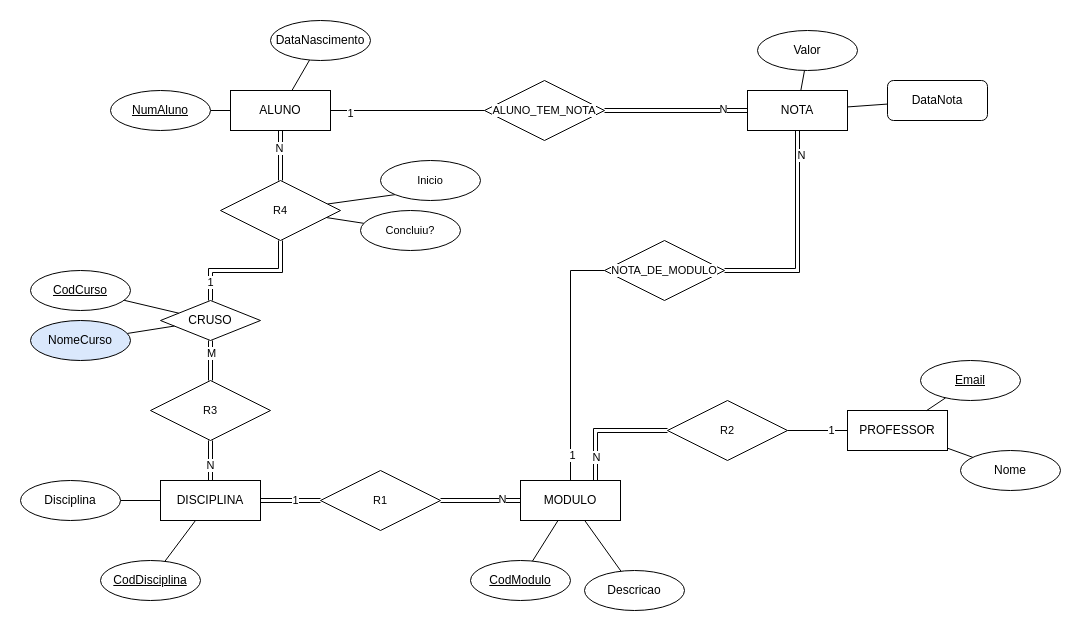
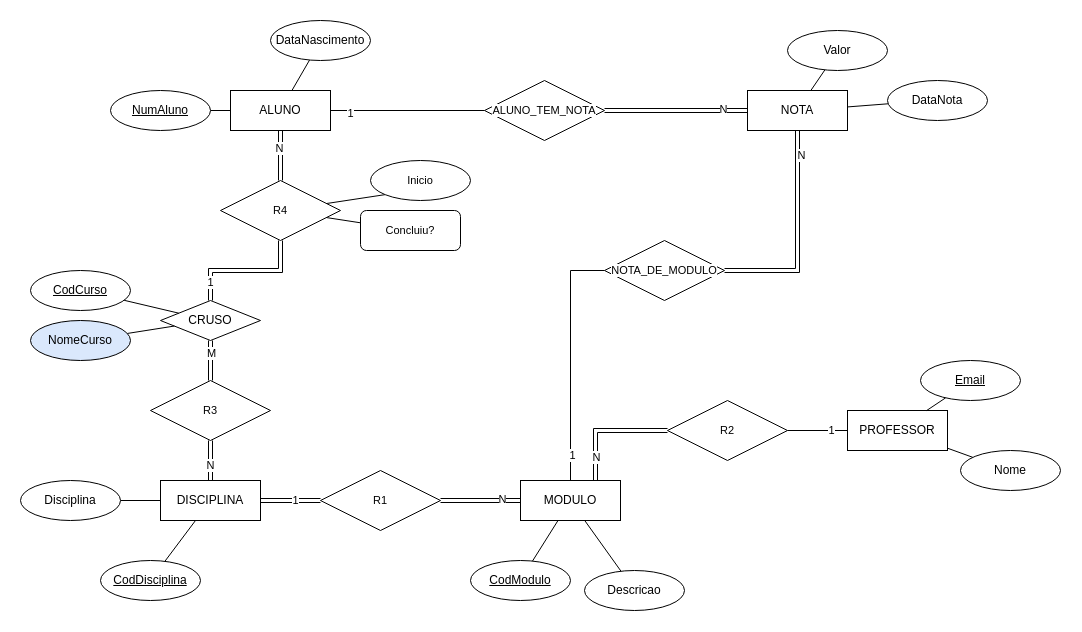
  <mxCell id="0" />
  <mxCell id="1" parent="0" />
  <mxCell id="2" style="shape=connector;rounded=0;orthogonalLoop=1;jettySize=auto;html=1;strokeColor=default;align=center;verticalAlign=middle;fontFamily=Helvetica;fontSize=11;fontColor=default;labelBackgroundColor=default;endArrow=none;endFill=0;edgeStyle=orthogonalEdgeStyle;" parent="1" source="6" target="52" edge="1"><mxGeometry relative="1" as="geometry" /></mxCell>
  <mxCell id="3" value="1" style="edgeLabel;html=1;align=center;verticalAlign=middle;resizable=0;points=[];fontFamily=Helvetica;fontSize=11;fontColor=default;labelBackgroundColor=default;" parent="2" vertex="1" connectable="0"><mxGeometry x="-0.753" y="-2" relative="1" as="geometry"><mxPoint as="offset" /></mxGeometry></mxCell>
  <mxCell id="4" style="edgeStyle=orthogonalEdgeStyle;shape=link;rounded=0;orthogonalLoop=1;jettySize=auto;html=1;entryX=0.5;entryY=0;entryDx=0;entryDy=0;strokeColor=default;align=center;verticalAlign=middle;fontFamily=Helvetica;fontSize=11;fontColor=default;labelBackgroundColor=default;endArrow=none;endFill=0;" parent="1" source="6" target="63" edge="1"><mxGeometry relative="1" as="geometry" /></mxCell>
  <mxCell id="5" value="N" style="edgeLabel;html=1;align=center;verticalAlign=middle;resizable=0;points=[];fontFamily=Helvetica;fontSize=11;fontColor=default;labelBackgroundColor=default;" parent="4" vertex="1" connectable="0"><mxGeometry x="-0.32" y="-2" relative="1" as="geometry"><mxPoint as="offset" /></mxGeometry></mxCell>
  <mxCell id="6" value="ALUNO" style="whiteSpace=wrap;html=1;align=center;" parent="1" vertex="1"><mxGeometry x="230" y="90" width="100" height="40" as="geometry" /></mxCell>
  <mxCell id="7" style="edgeStyle=orthogonalEdgeStyle;shape=link;rounded=0;orthogonalLoop=1;jettySize=auto;html=1;strokeColor=default;align=center;verticalAlign=middle;fontFamily=Helvetica;fontSize=11;fontColor=default;labelBackgroundColor=default;endArrow=none;endFill=0;" parent="1" source="9" target="52" edge="1"><mxGeometry relative="1" as="geometry" /></mxCell>
  <mxCell id="8" value="N" style="edgeLabel;html=1;align=center;verticalAlign=middle;resizable=0;points=[];fontFamily=Helvetica;fontSize=11;fontColor=default;labelBackgroundColor=default;" parent="7" vertex="1" connectable="0"><mxGeometry x="-0.65" y="-2" relative="1" as="geometry"><mxPoint as="offset" /></mxGeometry></mxCell>
  <mxCell id="9" value="NOTA" style="whiteSpace=wrap;html=1;align=center;" parent="1" vertex="1"><mxGeometry x="747" y="90" width="100" height="40" as="geometry" /></mxCell>
  <mxCell id="10" style="edgeStyle=orthogonalEdgeStyle;shape=connector;rounded=0;orthogonalLoop=1;jettySize=auto;html=1;entryX=1;entryY=0.5;entryDx=0;entryDy=0;strokeColor=default;align=center;verticalAlign=middle;fontFamily=Helvetica;fontSize=11;fontColor=default;labelBackgroundColor=default;endArrow=none;endFill=0;" parent="1" source="12" target="58" edge="1"><mxGeometry relative="1" as="geometry" /></mxCell>
  <mxCell id="11" value="1" style="edgeLabel;html=1;align=center;verticalAlign=middle;resizable=0;points=[];fontFamily=Helvetica;fontSize=11;fontColor=default;labelBackgroundColor=default;" parent="10" vertex="1" connectable="0"><mxGeometry x="-0.433" y="-1" relative="1" as="geometry"><mxPoint as="offset" /></mxGeometry></mxCell>
  <mxCell id="12" value="PROFESSOR" style="whiteSpace=wrap;html=1;align=center;" parent="1" vertex="1"><mxGeometry x="847" y="410" width="100" height="40" as="geometry" /></mxCell>
  <mxCell id="13" style="edgeStyle=orthogonalEdgeStyle;shape=connector;rounded=0;orthogonalLoop=1;jettySize=auto;html=1;entryX=0;entryY=0.5;entryDx=0;entryDy=0;strokeColor=default;align=center;verticalAlign=middle;fontFamily=Helvetica;fontSize=11;fontColor=default;labelBackgroundColor=default;endArrow=none;endFill=0;" parent="1" source="17" target="55" edge="1"><mxGeometry relative="1" as="geometry" /></mxCell>
  <mxCell id="14" value="1" style="edgeLabel;html=1;align=center;verticalAlign=middle;resizable=0;points=[];fontFamily=Helvetica;fontSize=11;fontColor=default;labelBackgroundColor=default;" parent="13" vertex="1" connectable="0"><mxGeometry x="-0.787" y="-1" relative="1" as="geometry"><mxPoint as="offset" /></mxGeometry></mxCell>
  <mxCell id="15" style="edgeStyle=orthogonalEdgeStyle;shape=link;rounded=0;orthogonalLoop=1;jettySize=auto;html=1;entryX=1;entryY=0.5;entryDx=0;entryDy=0;strokeColor=default;align=center;verticalAlign=middle;fontFamily=Helvetica;fontSize=11;fontColor=default;labelBackgroundColor=default;endArrow=none;endFill=0;" parent="1" source="17" target="59" edge="1"><mxGeometry relative="1" as="geometry" /></mxCell>
  <mxCell id="16" value="N" style="edgeLabel;html=1;align=center;verticalAlign=middle;resizable=0;points=[];fontFamily=Helvetica;fontSize=11;fontColor=default;labelBackgroundColor=default;" parent="15" vertex="1" connectable="0"><mxGeometry x="-0.525" y="-2" relative="1" as="geometry"><mxPoint as="offset" /></mxGeometry></mxCell>
  <mxCell id="17" value="MODULO" style="whiteSpace=wrap;html=1;align=center;" parent="1" vertex="1"><mxGeometry x="520" y="480" width="100" height="40" as="geometry" /></mxCell>
  <mxCell id="18" style="edgeStyle=orthogonalEdgeStyle;shape=link;rounded=0;orthogonalLoop=1;jettySize=auto;html=1;entryX=0;entryY=0.5;entryDx=0;entryDy=0;strokeColor=default;align=center;verticalAlign=middle;fontFamily=Helvetica;fontSize=11;fontColor=default;labelBackgroundColor=default;endArrow=none;endFill=0;" parent="1" source="22" target="59" edge="1"><mxGeometry relative="1" as="geometry" /></mxCell>
  <mxCell id="19" value="1" style="edgeLabel;html=1;align=center;verticalAlign=middle;resizable=0;points=[];fontFamily=Helvetica;fontSize=11;fontColor=default;labelBackgroundColor=default;" parent="18" vertex="1" connectable="0"><mxGeometry x="0.133" y="1" relative="1" as="geometry"><mxPoint as="offset" /></mxGeometry></mxCell>
  <mxCell id="20" style="edgeStyle=orthogonalEdgeStyle;shape=link;rounded=0;orthogonalLoop=1;jettySize=auto;html=1;strokeColor=default;align=center;verticalAlign=middle;fontFamily=Helvetica;fontSize=11;fontColor=default;labelBackgroundColor=default;endArrow=none;endFill=0;" parent="1" source="22" target="60" edge="1"><mxGeometry relative="1" as="geometry" /></mxCell>
  <mxCell id="21" value="N" style="edgeLabel;html=1;align=center;verticalAlign=middle;resizable=0;points=[];fontFamily=Helvetica;fontSize=11;fontColor=default;labelBackgroundColor=default;" parent="20" vertex="1" connectable="0"><mxGeometry x="-0.2" y="1" relative="1" as="geometry"><mxPoint as="offset" /></mxGeometry></mxCell>
  <mxCell id="22" value="DISCIPLINA" style="whiteSpace=wrap;html=1;align=center;" parent="1" vertex="1"><mxGeometry y="480" width="100" height="40" as="geometry" x="160" /></mxCell>
  <mxCell id="23" style="edgeStyle=orthogonalEdgeStyle;shape=link;rounded=0;orthogonalLoop=1;jettySize=auto;html=1;entryX=0.5;entryY=0;entryDx=0;entryDy=0;strokeColor=default;align=center;verticalAlign=middle;fontFamily=Helvetica;fontSize=11;fontColor=default;labelBackgroundColor=default;endArrow=none;endFill=0;" parent="1" source="27" target="60" edge="1"><mxGeometry relative="1" as="geometry" /></mxCell>
  <mxCell id="24" value="M" style="edgeLabel;html=1;align=center;verticalAlign=middle;resizable=0;points=[];fontFamily=Helvetica;fontSize=11;fontColor=default;labelBackgroundColor=default;" parent="23" vertex="1" connectable="0"><mxGeometry x="-0.4" relative="1" as="geometry"><mxPoint as="offset" /></mxGeometry></mxCell>
  <mxCell id="25" style="edgeStyle=orthogonalEdgeStyle;shape=link;rounded=0;orthogonalLoop=1;jettySize=auto;html=1;entryX=0.5;entryY=1;entryDx=0;entryDy=0;strokeColor=default;align=center;verticalAlign=middle;fontFamily=Helvetica;fontSize=11;fontColor=default;labelBackgroundColor=default;endArrow=none;endFill=0;" parent="1" source="27" target="63" edge="1"><mxGeometry relative="1" as="geometry" /></mxCell>
  <mxCell id="26" value="1" style="edgeLabel;html=1;align=center;verticalAlign=middle;resizable=0;points=[];fontFamily=Helvetica;fontSize=11;fontColor=default;labelBackgroundColor=default;" parent="25" vertex="1" connectable="0"><mxGeometry x="-0.708" y="1" relative="1" as="geometry"><mxPoint as="offset" /></mxGeometry></mxCell>
  <mxCell id="27" value="CRUSO" style="rhombus;whiteSpace=wrap;html=1;align=center;" parent="1" vertex="1"><mxGeometry y="300" width="100" height="40" as="geometry" x="160" /></mxCell>
  <mxCell id="28" style="edgeStyle=none;shape=connector;rounded=0;orthogonalLoop=1;jettySize=auto;html=1;strokeColor=default;align=center;verticalAlign=middle;fontFamily=Helvetica;fontSize=11;fontColor=default;labelBackgroundColor=default;endArrow=none;endFill=0;" parent="1" source="29" target="6" edge="1"><mxGeometry relative="1" as="geometry" /></mxCell>
  <mxCell id="29" value="DataNascimento" style="ellipse;whiteSpace=wrap;html=1;align=center;" parent="1" vertex="1"><mxGeometry x="270" y="20" width="100" height="40" as="geometry" /></mxCell>
  <mxCell id="30" style="edgeStyle=none;shape=connector;rounded=0;orthogonalLoop=1;jettySize=auto;html=1;strokeColor=default;align=center;verticalAlign=middle;fontFamily=Helvetica;fontSize=11;fontColor=default;labelBackgroundColor=default;endArrow=none;endFill=0;" parent="1" source="31" target="6" edge="1"><mxGeometry relative="1" as="geometry" /></mxCell>
  <mxCell id="31" value="NumAluno" style="ellipse;whiteSpace=wrap;html=1;align=center;fontStyle=4;" parent="1" vertex="1"><mxGeometry x="110" y="90" width="100" height="40" as="geometry" /></mxCell>
  <mxCell id="32" style="edgeStyle=none;shape=connector;rounded=0;orthogonalLoop=1;jettySize=auto;html=1;strokeColor=default;align=center;verticalAlign=middle;fontFamily=Helvetica;fontSize=11;fontColor=default;labelBackgroundColor=default;endArrow=none;endFill=0;" parent="1" source="33" target="9" edge="1"><mxGeometry relative="1" as="geometry" /></mxCell>
- <mxCell id="33" value="Valor" style="ellipse;whiteSpace=wrap;html=1;align=center;" parent="1" vertex="1"><mxGeometry x="757" y="30" width="100" height="40" as="geometry" /></mxCell>
+ <mxCell id="33" value="Valor" style="ellipse;whiteSpace=wrap;html=1;align=center;" parent="1" vertex="1"><mxGeometry x="787" y="30" width="100" height="40" as="geometry" /></mxCell>
  <mxCell id="34" style="edgeStyle=none;shape=connector;rounded=0;orthogonalLoop=1;jettySize=auto;html=1;strokeColor=default;align=center;verticalAlign=middle;fontFamily=Helvetica;fontSize=11;fontColor=default;labelBackgroundColor=default;endArrow=none;endFill=0;" parent="1" source="35" target="9" edge="1"><mxGeometry relative="1" as="geometry" /></mxCell>
- <mxCell id="35" value="DataNota" style="whiteSpace=wrap;html=1;align=center;rounded=1;" parent="1" vertex="1"><mxGeometry x="887" y="80" width="100" height="40" as="geometry" /></mxCell>
+ <mxCell id="35" value="DataNota" style="ellipse;whiteSpace=wrap;html=1;align=center;" parent="1" vertex="1"><mxGeometry x="887" y="80" width="100" height="40" as="geometry" /></mxCell>
  <mxCell id="36" style="edgeStyle=none;shape=connector;rounded=0;orthogonalLoop=1;jettySize=auto;html=1;strokeColor=default;align=center;verticalAlign=middle;fontFamily=Helvetica;fontSize=11;fontColor=default;labelBackgroundColor=default;endArrow=none;endFill=0;" parent="1" source="37" target="12" edge="1"><mxGeometry relative="1" as="geometry" /></mxCell>
  <mxCell id="37" value="Email" style="ellipse;whiteSpace=wrap;html=1;align=center;fontStyle=4;" parent="1" vertex="1"><mxGeometry x="920" y="360" width="100" height="40" as="geometry" /></mxCell>
  <mxCell id="38" style="edgeStyle=none;shape=connector;rounded=0;orthogonalLoop=1;jettySize=auto;html=1;strokeColor=default;align=center;verticalAlign=middle;fontFamily=Helvetica;fontSize=11;fontColor=default;labelBackgroundColor=default;endArrow=none;endFill=0;" parent="1" source="39" target="12" edge="1"><mxGeometry relative="1" as="geometry" /></mxCell>
  <mxCell id="39" value="Nome" style="ellipse;whiteSpace=wrap;html=1;align=center;" parent="1" vertex="1"><mxGeometry x="960" y="450" width="100" height="40" as="geometry" /></mxCell>
  <mxCell id="40" style="edgeStyle=none;shape=connector;rounded=0;orthogonalLoop=1;jettySize=auto;html=1;strokeColor=default;align=center;verticalAlign=middle;fontFamily=Helvetica;fontSize=11;fontColor=default;labelBackgroundColor=default;endArrow=none;endFill=0;" parent="1" source="41" target="17" edge="1"><mxGeometry relative="1" as="geometry" /></mxCell>
  <mxCell id="41" value="CodModulo" style="ellipse;whiteSpace=wrap;html=1;align=center;fontStyle=4;" parent="1" vertex="1"><mxGeometry x="470" y="560" width="100" height="40" as="geometry" /></mxCell>
  <mxCell id="42" style="edgeStyle=none;shape=connector;rounded=0;orthogonalLoop=1;jettySize=auto;html=1;strokeColor=default;align=center;verticalAlign=middle;fontFamily=Helvetica;fontSize=11;fontColor=default;labelBackgroundColor=default;endArrow=none;endFill=0;" parent="1" source="43" target="17" edge="1"><mxGeometry relative="1" as="geometry" /></mxCell>
  <mxCell id="43" value="Descricao" style="ellipse;whiteSpace=wrap;html=1;align=center;" parent="1" vertex="1"><mxGeometry x="584" y="570" width="100" height="40" as="geometry" /></mxCell>
  <mxCell id="44" style="edgeStyle=none;shape=connector;rounded=0;orthogonalLoop=1;jettySize=auto;html=1;strokeColor=default;align=center;verticalAlign=middle;fontFamily=Helvetica;fontSize=11;fontColor=default;labelBackgroundColor=default;endArrow=none;endFill=0;" parent="1" source="45" target="27" edge="1"><mxGeometry relative="1" as="geometry" /></mxCell>
  <mxCell id="45" value="NomeCurso" style="ellipse;whiteSpace=wrap;html=1;align=center;fillColor=#dae8fc;" parent="1" vertex="1"><mxGeometry x="30" y="320" width="100" height="40" as="geometry" /></mxCell>
  <mxCell id="46" style="edgeStyle=none;shape=connector;rounded=0;orthogonalLoop=1;jettySize=auto;html=1;strokeColor=default;align=center;verticalAlign=middle;fontFamily=Helvetica;fontSize=11;fontColor=default;labelBackgroundColor=default;endArrow=none;endFill=0;" parent="1" source="47" target="27" edge="1"><mxGeometry relative="1" as="geometry" /></mxCell>
  <mxCell id="47" value="CodCurso" style="ellipse;whiteSpace=wrap;html=1;align=center;fontStyle=4;" parent="1" vertex="1"><mxGeometry x="30" y="270" width="100" height="40" as="geometry" /></mxCell>
  <mxCell id="48" style="edgeStyle=none;shape=connector;rounded=0;orthogonalLoop=1;jettySize=auto;html=1;strokeColor=default;align=center;verticalAlign=middle;fontFamily=Helvetica;fontSize=11;fontColor=default;labelBackgroundColor=default;endArrow=none;endFill=0;" parent="1" source="49" target="22" edge="1"><mxGeometry relative="1" as="geometry" /></mxCell>
  <mxCell id="49" value="Disciplina" style="ellipse;whiteSpace=wrap;html=1;align=center;" parent="1" vertex="1"><mxGeometry x="20" y="480" width="100" height="40" as="geometry" /></mxCell>
  <mxCell id="50" style="edgeStyle=none;shape=connector;rounded=0;orthogonalLoop=1;jettySize=auto;html=1;strokeColor=default;align=center;verticalAlign=middle;fontFamily=Helvetica;fontSize=11;fontColor=default;labelBackgroundColor=default;endArrow=none;endFill=0;" parent="1" source="51" target="22" edge="1"><mxGeometry relative="1" as="geometry" /></mxCell>
  <mxCell id="51" value="CodDisciplina" style="ellipse;whiteSpace=wrap;html=1;align=center;fontStyle=4;" parent="1" vertex="1"><mxGeometry x="100" y="560" width="100" height="40" as="geometry" /></mxCell>
  <mxCell id="52" value="ALUNO_TEM_NOTA" style="shape=rhombus;perimeter=rhombusPerimeter;whiteSpace=wrap;html=1;align=center;fontFamily=Helvetica;fontSize=11;fontColor=default;labelBackgroundColor=default;" parent="1" vertex="1"><mxGeometry x="484" y="80" width="120" height="60" as="geometry" /></mxCell>
  <mxCell id="53" style="edgeStyle=orthogonalEdgeStyle;shape=link;rounded=0;orthogonalLoop=1;jettySize=auto;html=1;entryX=0.5;entryY=1;entryDx=0;entryDy=0;strokeColor=default;align=center;verticalAlign=middle;fontFamily=Helvetica;fontSize=11;fontColor=default;labelBackgroundColor=default;endArrow=none;endFill=0;" parent="1" source="55" target="9" edge="1"><mxGeometry relative="1" as="geometry" /></mxCell>
  <mxCell id="54" value="N" style="edgeLabel;html=1;align=center;verticalAlign=middle;resizable=0;points=[];fontFamily=Helvetica;fontSize=11;fontColor=default;labelBackgroundColor=default;" parent="53" vertex="1" connectable="0"><mxGeometry x="0.775" y="-3" relative="1" as="geometry"><mxPoint as="offset" /></mxGeometry></mxCell>
  <mxCell id="55" value="NOTA_DE_MODULO" style="shape=rhombus;perimeter=rhombusPerimeter;whiteSpace=wrap;html=1;align=center;fontFamily=Helvetica;fontSize=11;fontColor=default;labelBackgroundColor=default;" parent="1" vertex="1"><mxGeometry x="604" y="240" width="120" height="60" as="geometry" /></mxCell>
  <mxCell id="56" style="edgeStyle=orthogonalEdgeStyle;shape=link;rounded=0;orthogonalLoop=1;jettySize=auto;html=1;entryX=0.75;entryY=0;entryDx=0;entryDy=0;strokeColor=default;align=center;verticalAlign=middle;fontFamily=Helvetica;fontSize=11;fontColor=default;labelBackgroundColor=default;endArrow=none;endFill=0;" parent="1" source="58" target="17" edge="1"><mxGeometry relative="1" as="geometry" /></mxCell>
  <mxCell id="57" value="N" style="edgeLabel;html=1;align=center;verticalAlign=middle;resizable=0;points=[];fontFamily=Helvetica;fontSize=11;fontColor=default;labelBackgroundColor=default;" parent="56" vertex="1" connectable="0"><mxGeometry x="0.607" relative="1" as="geometry"><mxPoint as="offset" /></mxGeometry></mxCell>
  <mxCell id="58" value="R2" style="shape=rhombus;perimeter=rhombusPerimeter;whiteSpace=wrap;html=1;align=center;fontFamily=Helvetica;fontSize=11;fontColor=default;labelBackgroundColor=default;" parent="1" vertex="1"><mxGeometry x="667" y="400" width="120" height="60" as="geometry" /></mxCell>
  <mxCell id="59" value="R1" style="shape=rhombus;perimeter=rhombusPerimeter;whiteSpace=wrap;html=1;align=center;fontFamily=Helvetica;fontSize=11;fontColor=default;labelBackgroundColor=default;" parent="1" vertex="1"><mxGeometry x="320" y="470" width="120" height="60" as="geometry" /></mxCell>
  <mxCell id="60" value="R3" style="shape=rhombus;perimeter=rhombusPerimeter;whiteSpace=wrap;html=1;align=center;fontFamily=Helvetica;fontSize=11;fontColor=default;labelBackgroundColor=default;" parent="1" vertex="1"><mxGeometry x="150" y="380" width="120" height="60" as="geometry" /></mxCell>
  <mxCell id="61" style="shape=connector;rounded=0;orthogonalLoop=1;jettySize=auto;html=1;strokeColor=default;align=center;verticalAlign=middle;fontFamily=Helvetica;fontSize=11;fontColor=default;labelBackgroundColor=default;endArrow=none;endFill=0;" edge="1" parent="1" source="63" target="65"><mxGeometry relative="1" as="geometry" /></mxCell>
  <mxCell id="62" style="edgeStyle=none;shape=connector;rounded=0;orthogonalLoop=1;jettySize=auto;html=1;entryX=0;entryY=1;entryDx=0;entryDy=0;strokeColor=default;align=center;verticalAlign=middle;fontFamily=Helvetica;fontSize=11;fontColor=default;labelBackgroundColor=default;endArrow=none;endFill=0;" edge="1" parent="1" source="63" target="64"><mxGeometry relative="1" as="geometry" /></mxCell>
  <mxCell id="63" value="R4" style="shape=rhombus;perimeter=rhombusPerimeter;whiteSpace=wrap;html=1;align=center;fontFamily=Helvetica;fontSize=11;fontColor=default;labelBackgroundColor=default;" parent="1" vertex="1"><mxGeometry x="220" y="180" width="120" height="60" as="geometry" /></mxCell>
- <mxCell id="64" value="Inicio" style="ellipse;whiteSpace=wrap;html=1;align=center;fontFamily=Helvetica;fontSize=11;fontColor=default;labelBackgroundColor=default;" vertex="1" parent="1"><mxGeometry x="380" y="160" width="100" height="40" as="geometry" /></mxCell>
- <mxCell id="65" value="Concluiu?" style="ellipse;whiteSpace=wrap;html=1;align=center;fontFamily=Helvetica;fontSize=11;fontColor=default;labelBackgroundColor=default;" vertex="1" parent="1"><mxGeometry x="360" y="210" width="100" height="40" as="geometry" /></mxCell>
+ <mxCell id="64" value="Inicio" style="ellipse;whiteSpace=wrap;html=1;align=center;fontFamily=Helvetica;fontSize=11;fontColor=default;labelBackgroundColor=default;" vertex="1" parent="1"><mxGeometry x="370" y="160" width="100" height="40" as="geometry" /></mxCell>
+ <mxCell id="65" value="Concluiu?" style="whiteSpace=wrap;html=1;align=center;fontFamily=Helvetica;fontSize=11;fontColor=default;labelBackgroundColor=default;rounded=1;" vertex="1" parent="1"><mxGeometry x="360" y="210" width="100" height="40" as="geometry" /></mxCell>
